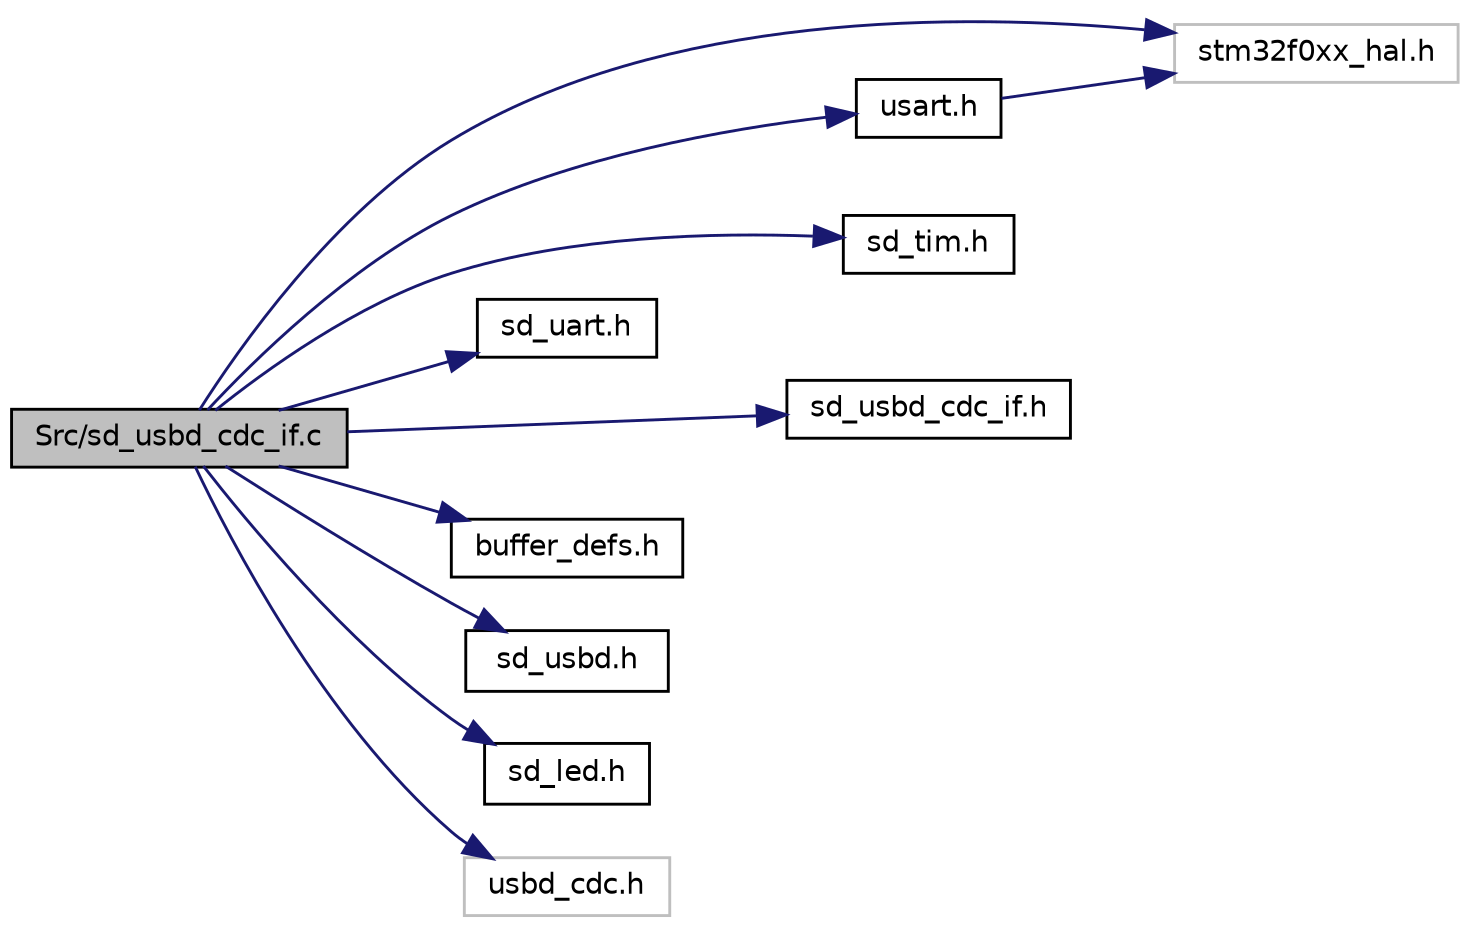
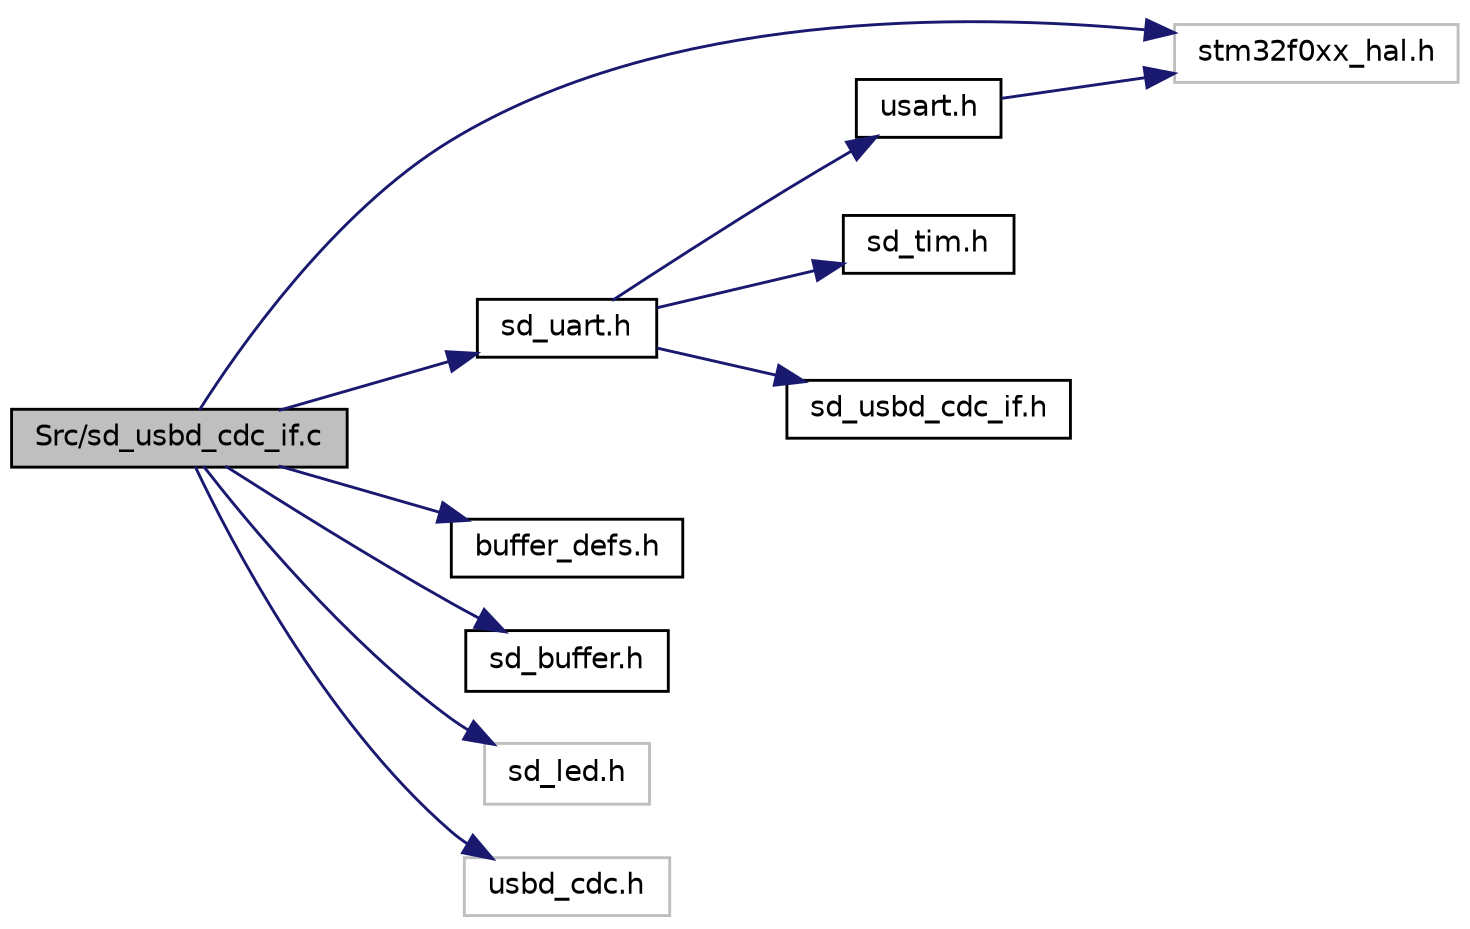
  digraph {
    rankdir=LR
    node [color=black fillcolor=white fontname=Helvetica fontsize=10 shape=record style=filled]
    edge [color=midnightblue fontname=Helvetica fontsize=10 labelfontname=Helvetica labelfontsize=10 style=solid]
    n1 [fillcolor=grey75 fontcolor=black height=0.2 label="Src/sd_usbd_cdc_if.c" width=0.4]
    n2 [color=grey75 height=0.2 label="stm32f0xx_hal.h" width=0.4]
    n3 [height=0.2 label="buffer_defs.h" width=0.4]
    n4 [height=0.2 label="usart.h" width=0.4]
-   n5 [height=0.2 label="sd_usbd.h" width=0.4]
+   n5 [height=0.2 label="sd_buffer.h" width=0.4]
    n6 [height=0.2 label="sd_uart.h" width=0.4]
    n7 [height=0.2 label="sd_tim.h" width=0.4]
-   n8 [height=0.2 label="sd_led.h" width=0.4]
+   n8 [color=grey75 height=0.2 label="sd_led.h" width=0.4]
    n9 [color=grey75 height=0.2 label="usbd_cdc.h" width=0.4]
    n10 [height=0.2 label="sd_usbd_cdc_if.h" width=0.4]
    n1 -> n2
    n1 -> n3
-   n1 -> n4
+   n6 -> n4
    n1 -> n5
    n1 -> n6
-   n1 -> n7
+   n6 -> n7
    n1 -> n8
    n1 -> n9
-   n1 -> n10
+   n6 -> n10
    n4 -> n2
  }
